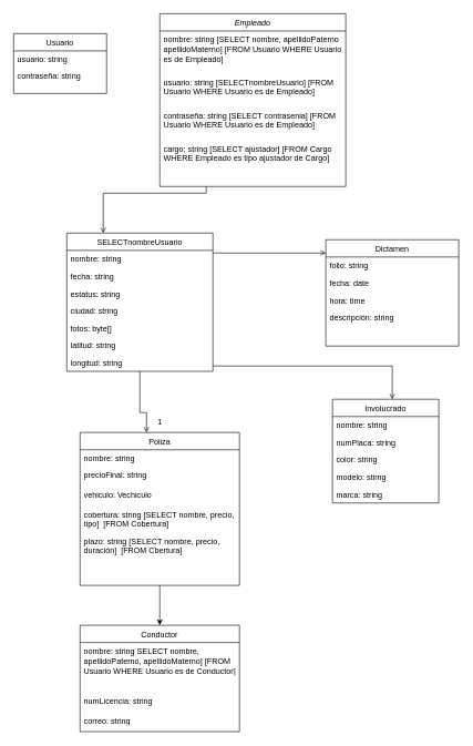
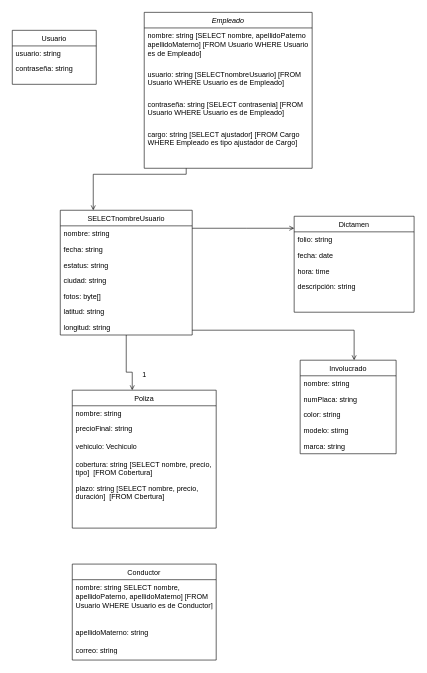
  <mxCell id="0" />
  <mxCell id="1" parent="0" />
  <mxCell id="2" value="Empleado" style="swimlane;fontStyle=2;align=center;verticalAlign=top;childLayout=stackLayout;horizontal=1;startSize=26;horizontalStack=0;resizeParent=1;resizeLast=0;collapsible=1;marginBottom=0;rounded=0;shadow=0;strokeWidth=1;" parent="1" vertex="1"><mxGeometry x="240" y="20" width="280" height="260" as="geometry"><mxRectangle x="230" y="140" width="160" height="26" as="alternateBounds" /></mxGeometry></mxCell>
  <mxCell id="3" value="nombre: string [SELECT nombre, apellidoPaterno apellidoMaterno] [FROM Usuario WHERE Usuario es de Empleado]" style="text;align=left;verticalAlign=top;spacingLeft=4;spacingRight=4;overflow=hidden;rotatable=0;points=[[0,0.5],[1,0.5]];portConstraint=eastwest;whiteSpace=wrap;" parent="2" vertex="1"><mxGeometry y="26" width="280" height="64" as="geometry" /></mxCell>
  <mxCell id="4" value="usuario: string [SELECTnombreUsuario] [FROM Usuario WHERE Usuario es de Empleado]" style="text;align=left;verticalAlign=top;spacingLeft=4;spacingRight=4;overflow=hidden;rotatable=0;points=[[0,0.5],[1,0.5]];portConstraint=eastwest;rounded=0;shadow=0;html=0;whiteSpace=wrap;" parent="2" vertex="1"><mxGeometry y="90" width="280" height="50" as="geometry" /></mxCell>
  <mxCell id="5" value="contraseña: string [SELECT contrasenia] [FROM Usuario WHERE Usuario es de Empleado]" style="text;align=left;verticalAlign=top;spacingLeft=4;spacingRight=4;overflow=hidden;rotatable=0;points=[[0,0.5],[1,0.5]];portConstraint=eastwest;rounded=0;shadow=0;html=0;whiteSpace=wrap;" parent="2" vertex="1"><mxGeometry y="140" width="280" height="50" as="geometry" /></mxCell>
  <mxCell id="6" value="cargo: string [SELECT ajustador] [FROM Cargo WHERE Empleado es tipo ajustador de Cargo]" style="text;align=left;verticalAlign=top;spacingLeft=4;spacingRight=4;overflow=hidden;rotatable=0;points=[[0,0.5],[1,0.5]];portConstraint=eastwest;rounded=0;shadow=0;html=0;whiteSpace=wrap;" vertex="1" parent="2"><mxGeometry y="190" width="280" height="50" as="geometry" /></mxCell>
  <mxCell id="7" value="SELECTnombreUsuario" style="swimlane;fontStyle=0;align=center;verticalAlign=top;childLayout=stackLayout;horizontal=1;startSize=26;horizontalStack=0;resizeParent=1;resizeLast=0;collapsible=1;marginBottom=0;rounded=0;shadow=0;strokeWidth=1;" parent="1" vertex="1"><mxGeometry x="100" y="350" width="220" height="208" as="geometry"><mxRectangle x="130" y="380" width="160" height="26" as="alternateBounds" /></mxGeometry></mxCell>
  <mxCell id="8" value="nombre: string" style="text;align=left;verticalAlign=top;spacingLeft=4;spacingRight=4;overflow=hidden;rotatable=0;points=[[0,0.5],[1,0.5]];portConstraint=eastwest;" parent="7" vertex="1"><mxGeometry y="26" width="220" height="26" as="geometry" /></mxCell>
  <mxCell id="9" value="fecha: string" style="text;align=left;verticalAlign=top;spacingLeft=4;spacingRight=4;overflow=hidden;rotatable=0;points=[[0,0.5],[1,0.5]];portConstraint=eastwest;rounded=0;shadow=0;html=0;" parent="7" vertex="1"><mxGeometry y="52" width="220" height="26" as="geometry" /></mxCell>
  <mxCell id="10" value="estatus: string" style="text;align=left;verticalAlign=top;spacingLeft=4;spacingRight=4;overflow=hidden;rotatable=0;points=[[0,0.5],[1,0.5]];portConstraint=eastwest;rounded=0;shadow=0;html=0;" vertex="1" parent="7"><mxGeometry y="78" width="220" height="26" as="geometry" /></mxCell>
  <mxCell id="11" value="ciudad: string" style="text;align=left;verticalAlign=top;spacingLeft=4;spacingRight=4;overflow=hidden;rotatable=0;points=[[0,0.5],[1,0.5]];portConstraint=eastwest;rounded=0;shadow=0;html=0;" vertex="1" parent="7"><mxGeometry y="104" width="220" height="26" as="geometry" /></mxCell>
  <mxCell id="12" value="fotos: byte[]" style="text;align=left;verticalAlign=top;spacingLeft=4;spacingRight=4;overflow=hidden;rotatable=0;points=[[0,0.5],[1,0.5]];portConstraint=eastwest;rounded=0;shadow=0;html=0;" vertex="1" parent="7"><mxGeometry y="130" width="220" height="26" as="geometry" /></mxCell>
  <mxCell id="13" value="latitud: string" style="text;align=left;verticalAlign=top;spacingLeft=4;spacingRight=4;overflow=hidden;rotatable=0;points=[[0,0.5],[1,0.5]];portConstraint=eastwest;rounded=0;shadow=0;html=0;" vertex="1" parent="7"><mxGeometry y="156" width="220" height="26" as="geometry" /></mxCell>
  <mxCell id="14" value="longitud: string" style="text;align=left;verticalAlign=top;spacingLeft=4;spacingRight=4;overflow=hidden;rotatable=0;points=[[0,0.5],[1,0.5]];portConstraint=eastwest;rounded=0;shadow=0;html=0;" vertex="1" parent="7"><mxGeometry y="182" width="220" height="26" as="geometry" /></mxCell>
- <mxCell id="15" style="edgeStyle=none;rounded=0;orthogonalLoop=1;jettySize=auto;html=1;strokeColor=default;" edge="1" parent="1" source="16" target="38"><mxGeometry relative="1" as="geometry" /></mxCell>
  <mxCell id="16" value="Poliza" style="swimlane;fontStyle=0;align=center;verticalAlign=top;childLayout=stackLayout;horizontal=1;startSize=26;horizontalStack=0;resizeParent=1;resizeLast=0;collapsible=1;marginBottom=0;rounded=0;shadow=0;strokeWidth=1;" parent="1" vertex="1"><mxGeometry x="120" y="650" width="240" height="230" as="geometry"><mxRectangle x="340" y="380" width="170" height="26" as="alternateBounds" /></mxGeometry></mxCell>
  <mxCell id="17" value="nombre: string" style="text;align=left;verticalAlign=top;spacingLeft=4;spacingRight=4;overflow=hidden;rotatable=0;points=[[0,0.5],[1,0.5]];portConstraint=eastwest;" parent="16" vertex="1"><mxGeometry y="26" width="240" height="24" as="geometry" /></mxCell>
  <mxCell id="18" value="precioFinal: string" style="text;align=left;verticalAlign=top;spacingLeft=4;spacingRight=4;overflow=hidden;rotatable=0;points=[[0,0.5],[1,0.5]];portConstraint=eastwest;" vertex="1" parent="16"><mxGeometry y="50" width="240" height="30" as="geometry" /></mxCell>
  <mxCell id="19" value="vehiculo: Vechiculo" style="text;align=left;verticalAlign=top;spacingLeft=4;spacingRight=4;overflow=hidden;rotatable=0;points=[[0,0.5],[1,0.5]];portConstraint=eastwest;whiteSpace=wrap;" vertex="1" parent="16"><mxGeometry y="80" width="240" height="30" as="geometry" /></mxCell>
  <mxCell id="20" value="cobertura: string [SELECT nombre, precio, tipo]  [FROM Cobertura]" style="text;align=left;verticalAlign=top;spacingLeft=4;spacingRight=4;overflow=hidden;rotatable=0;points=[[0,0.5],[1,0.5]];portConstraint=eastwest;whiteSpace=wrap;" vertex="1" parent="16"><mxGeometry y="110" width="240" height="40" as="geometry" /></mxCell>
  <mxCell id="21" value="plazo: string [SELECT nombre, precio, duración]  [FROM Cbertura]" style="text;align=left;verticalAlign=top;spacingLeft=4;spacingRight=4;overflow=hidden;rotatable=0;points=[[0,0.5],[1,0.5]];portConstraint=eastwest;whiteSpace=wrap;" vertex="1" parent="16"><mxGeometry y="150" width="240" height="40" as="geometry" /></mxCell>
  <mxCell id="22" value="Dictamen" style="swimlane;fontStyle=0;align=center;verticalAlign=top;childLayout=stackLayout;horizontal=1;startSize=26;horizontalStack=0;resizeParent=1;resizeLast=0;collapsible=1;marginBottom=0;rounded=0;shadow=0;strokeWidth=1;" parent="1" vertex="1"><mxGeometry x="490" y="360" width="200" height="160" as="geometry"><mxRectangle x="550" y="140" width="160" height="26" as="alternateBounds" /></mxGeometry></mxCell>
  <mxCell id="23" value="folio: string" style="text;align=left;verticalAlign=top;spacingLeft=4;spacingRight=4;overflow=hidden;rotatable=0;points=[[0,0.5],[1,0.5]];portConstraint=eastwest;" parent="22" vertex="1"><mxGeometry y="26" width="200" height="26" as="geometry" /></mxCell>
  <mxCell id="24" value="fecha: date" style="text;align=left;verticalAlign=top;spacingLeft=4;spacingRight=4;overflow=hidden;rotatable=0;points=[[0,0.5],[1,0.5]];portConstraint=eastwest;rounded=0;shadow=0;html=0;" parent="22" vertex="1"><mxGeometry y="52" width="200" height="26" as="geometry" /></mxCell>
  <mxCell id="25" value="hora: time" style="text;align=left;verticalAlign=top;spacingLeft=4;spacingRight=4;overflow=hidden;rotatable=0;points=[[0,0.5],[1,0.5]];portConstraint=eastwest;rounded=0;shadow=0;html=0;" parent="22" vertex="1"><mxGeometry y="78" width="200" height="26" as="geometry" /></mxCell>
  <mxCell id="26" value="descripción: string" style="text;align=left;verticalAlign=top;spacingLeft=4;spacingRight=4;overflow=hidden;rotatable=0;points=[[0,0.5],[1,0.5]];portConstraint=eastwest;rounded=0;shadow=0;html=0;" parent="22" vertex="1"><mxGeometry y="104" width="200" height="26" as="geometry" /></mxCell>
  <mxCell id="27" value="" style="endArrow=open;shadow=0;strokeWidth=1;rounded=0;endFill=1;edgeStyle=elbowEdgeStyle;elbow=vertical;" parent="1" source="7" target="22" edge="1"><mxGeometry x="0.5" y="41" relative="1" as="geometry"><mxPoint x="370" y="92" as="sourcePoint" /><mxPoint x="530" y="92" as="targetPoint" /><mxPoint x="-40" y="32" as="offset" /><Array as="points"><mxPoint x="410" y="380" /><mxPoint x="260" y="430" /><mxPoint x="310" y="320" /><mxPoint x="410" y="330" /><mxPoint x="430" y="280" /></Array></mxGeometry></mxCell>
  <mxCell id="28" value="" style="endArrow=open;shadow=0;strokeWidth=1;rounded=0;endFill=1;edgeStyle=elbowEdgeStyle;elbow=vertical;entryX=0.25;entryY=0;entryDx=0;entryDy=0;exitX=0.25;exitY=1;exitDx=0;exitDy=0;" edge="1" parent="1" source="2" target="7"><mxGeometry x="0.5" y="41" relative="1" as="geometry"><mxPoint x="170" y="280" as="sourcePoint" /><mxPoint x="190" y="470" as="targetPoint" /><mxPoint x="-40" y="32" as="offset" /><Array as="points"><mxPoint x="155" y="290" /><mxPoint x="150" y="300" /><mxPoint x="170" y="340" /><mxPoint x="254" y="340" /><mxPoint x="274" y="290" /></Array></mxGeometry></mxCell>
  <mxCell id="29" value="" style="endArrow=open;shadow=0;strokeWidth=1;rounded=0;endFill=1;edgeStyle=elbowEdgeStyle;elbow=vertical;exitX=0.5;exitY=1;exitDx=0;exitDy=0;" edge="1" parent="1" source="7" target="16"><mxGeometry x="0.5" y="41" relative="1" as="geometry"><mxPoint x="260" y="560" as="sourcePoint" /><mxPoint x="570" y="390" as="targetPoint" /><mxPoint x="-40" y="32" as="offset" /><Array as="points"><mxPoint x="220" y="620" /><mxPoint x="260" y="600" /><mxPoint x="250" y="740" /><mxPoint x="400" y="550" /><mxPoint x="370" y="540" /><mxPoint x="420" y="390" /><mxPoint x="270" y="440" /><mxPoint x="320" y="330" /><mxPoint x="420" y="340" /><mxPoint x="440" y="290" /></Array></mxGeometry></mxCell>
  <mxCell id="30" value="Involucrado" style="swimlane;fontStyle=0;align=center;verticalAlign=top;childLayout=stackLayout;horizontal=1;startSize=26;horizontalStack=0;resizeParent=1;resizeLast=0;collapsible=1;marginBottom=0;rounded=0;shadow=0;strokeWidth=1;" vertex="1" parent="1"><mxGeometry x="500" y="600" width="160" height="156" as="geometry"><mxRectangle x="550" y="140" width="160" height="26" as="alternateBounds" /></mxGeometry></mxCell>
  <mxCell id="31" value="nombre: string" style="text;align=left;verticalAlign=top;spacingLeft=4;spacingRight=4;overflow=hidden;rotatable=0;points=[[0,0.5],[1,0.5]];portConstraint=eastwest;" vertex="1" parent="30"><mxGeometry y="26" width="160" height="26" as="geometry" /></mxCell>
  <mxCell id="32" value="numPlaca: string" style="text;align=left;verticalAlign=top;spacingLeft=4;spacingRight=4;overflow=hidden;rotatable=0;points=[[0,0.5],[1,0.5]];portConstraint=eastwest;rounded=0;shadow=0;html=0;" vertex="1" parent="30"><mxGeometry y="52" width="160" height="26" as="geometry" /></mxCell>
  <mxCell id="33" value="color: string" style="text;align=left;verticalAlign=top;spacingLeft=4;spacingRight=4;overflow=hidden;rotatable=0;points=[[0,0.5],[1,0.5]];portConstraint=eastwest;rounded=0;shadow=0;html=0;" vertex="1" parent="30"><mxGeometry y="78" width="160" height="26" as="geometry" /></mxCell>
  <mxCell id="34" value="modelo: stirng" style="text;align=left;verticalAlign=top;spacingLeft=4;spacingRight=4;overflow=hidden;rotatable=0;points=[[0,0.5],[1,0.5]];portConstraint=eastwest;rounded=0;shadow=0;html=0;" vertex="1" parent="30"><mxGeometry y="104" width="160" height="26" as="geometry" /></mxCell>
  <mxCell id="35" value="marca: string" style="text;align=left;verticalAlign=top;spacingLeft=4;spacingRight=4;overflow=hidden;rotatable=0;points=[[0,0.5],[1,0.5]];portConstraint=eastwest;rounded=0;shadow=0;html=0;" vertex="1" parent="30"><mxGeometry y="130" width="160" height="26" as="geometry" /></mxCell>
  <mxCell id="36" value="" style="endArrow=open;shadow=0;strokeWidth=1;rounded=0;endFill=1;edgeStyle=elbowEdgeStyle;elbow=vertical;" edge="1" parent="1" source="7" target="30"><mxGeometry x="0.5" y="41" relative="1" as="geometry"><mxPoint x="210" y="530" as="sourcePoint" /><mxPoint x="460" y="390" as="targetPoint" /><mxPoint x="-40" y="32" as="offset" /><Array as="points"><mxPoint x="590" y="550" /><mxPoint x="510" y="550" /><mxPoint x="320" y="530" /><mxPoint x="270" y="440" /><mxPoint x="320" y="330" /><mxPoint x="420" y="340" /><mxPoint x="440" y="290" /></Array></mxGeometry></mxCell>
- <mxCell id="37" value="1" style="text;html=1;align=center;verticalAlign=middle;resizable=0;points=[];autosize=1;strokeColor=none;fillColor=none;" vertex="1" parent="1"><mxGeometry x="225" y="620" width="30" height="30" as="geometry" /></mxCell>
+ <mxCell id="37" value="1" style="text;html=1;align=center;verticalAlign=middle;resizable=0;points=[];autosize=1;strokeColor=none;fillColor=none;" vertex="1" parent="1"><mxGeometry x="225" y="610" width="30" height="30" as="geometry" /></mxCell>
  <mxCell id="38" value="Conductor" style="swimlane;fontStyle=0;align=center;verticalAlign=top;childLayout=stackLayout;horizontal=1;startSize=26;horizontalStack=0;resizeParent=1;resizeLast=0;collapsible=1;marginBottom=0;rounded=0;shadow=0;strokeWidth=1;" vertex="1" parent="1"><mxGeometry x="120" y="940" width="240" height="160" as="geometry"><mxRectangle x="340" y="380" width="170" height="26" as="alternateBounds" /></mxGeometry></mxCell>
  <mxCell id="39" value="nombre: string SELECT nombre, apellidoPaterno, apellidoMaterno] [FROM Usuario WHERE Usuario es de Conductor]" style="text;align=left;verticalAlign=top;spacingLeft=4;spacingRight=4;overflow=hidden;rotatable=0;points=[[0,0.5],[1,0.5]];portConstraint=eastwest;whiteSpace=wrap;" vertex="1" parent="38"><mxGeometry y="26" width="240" height="74" as="geometry" /></mxCell>
- <mxCell id="40" value="numLicencia: string " style="text;align=left;verticalAlign=top;spacingLeft=4;spacingRight=4;overflow=hidden;rotatable=0;points=[[0,0.5],[1,0.5]];portConstraint=eastwest;" vertex="1" parent="38"><mxGeometry y="100" width="240" height="30" as="geometry" /></mxCell>
+ <mxCell id="40" value="apellidoMaterno: string " style="text;align=left;verticalAlign=top;spacingLeft=4;spacingRight=4;overflow=hidden;rotatable=0;points=[[0,0.5],[1,0.5]];portConstraint=eastwest;" vertex="1" parent="38"><mxGeometry y="100" width="240" height="30" as="geometry" /></mxCell>
  <mxCell id="41" value="correo: string" style="text;align=left;verticalAlign=top;spacingLeft=4;spacingRight=4;overflow=hidden;rotatable=0;points=[[0,0.5],[1,0.5]];portConstraint=eastwest;whiteSpace=wrap;" vertex="1" parent="38"><mxGeometry y="130" width="240" height="30" as="geometry" /></mxCell>
  <mxCell id="42" value="Usuario" style="swimlane;fontStyle=0;align=center;verticalAlign=top;childLayout=stackLayout;horizontal=1;startSize=26;horizontalStack=0;resizeParent=1;resizeLast=0;collapsible=1;marginBottom=0;rounded=0;shadow=0;strokeWidth=1;" vertex="1" parent="1"><mxGeometry x="20" y="50" width="140" height="90" as="geometry"><mxRectangle x="340" y="380" width="170" height="26" as="alternateBounds" /></mxGeometry></mxCell>
  <mxCell id="43" value="usuario: string" style="text;align=left;verticalAlign=top;spacingLeft=4;spacingRight=4;overflow=hidden;rotatable=0;points=[[0,0.5],[1,0.5]];portConstraint=eastwest;" vertex="1" parent="42"><mxGeometry y="26" width="140" height="24" as="geometry" /></mxCell>
  <mxCell id="44" value="contraseña: string" style="text;align=left;verticalAlign=top;spacingLeft=4;spacingRight=4;overflow=hidden;rotatable=0;points=[[0,0.5],[1,0.5]];portConstraint=eastwest;" vertex="1" parent="42"><mxGeometry y="50" width="140" height="30" as="geometry" /></mxCell>
